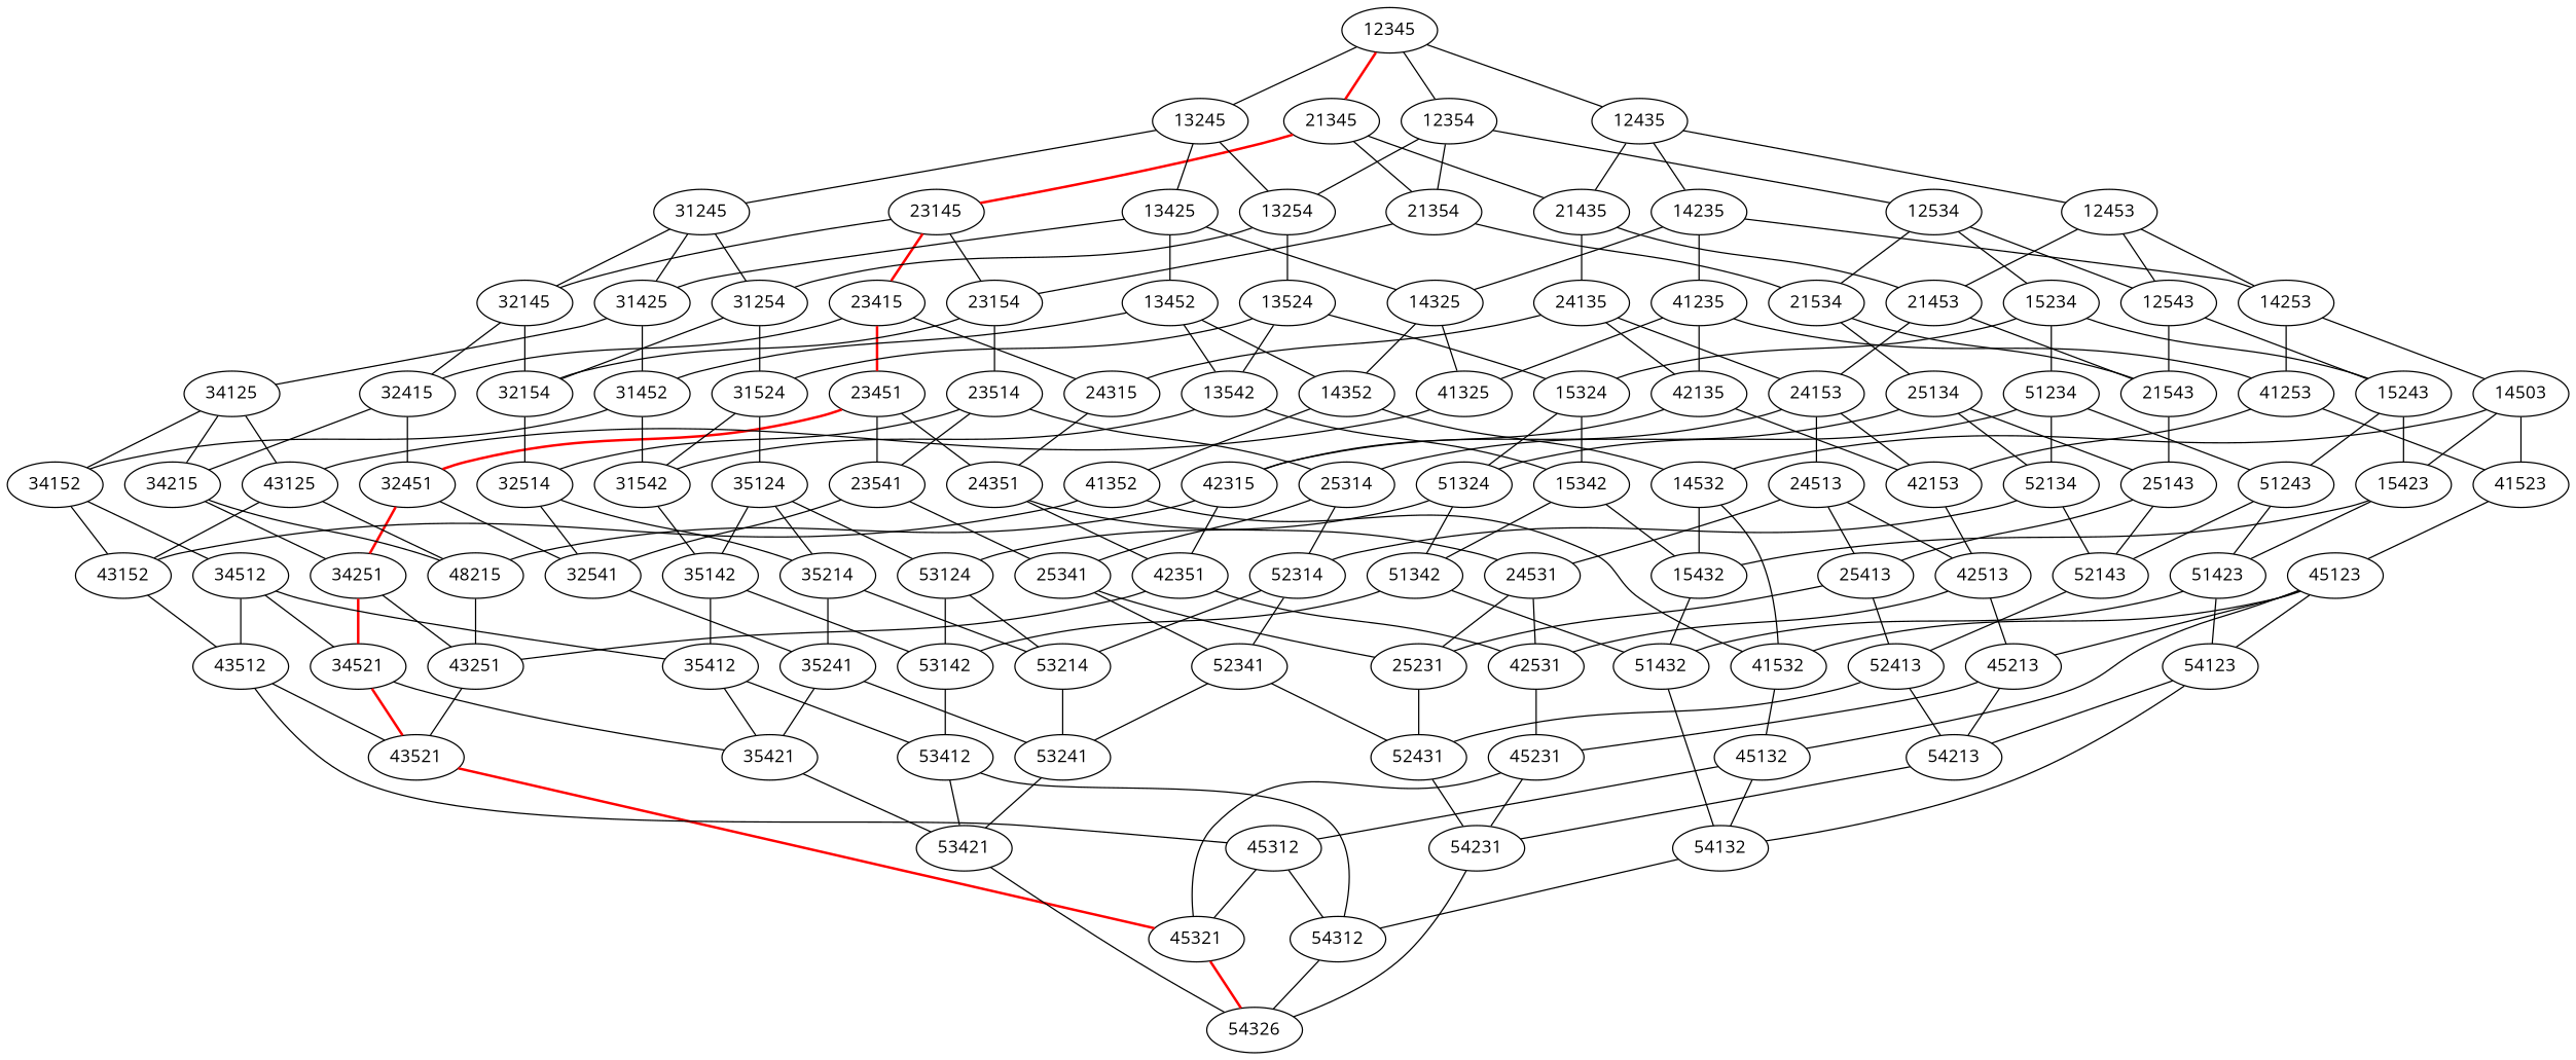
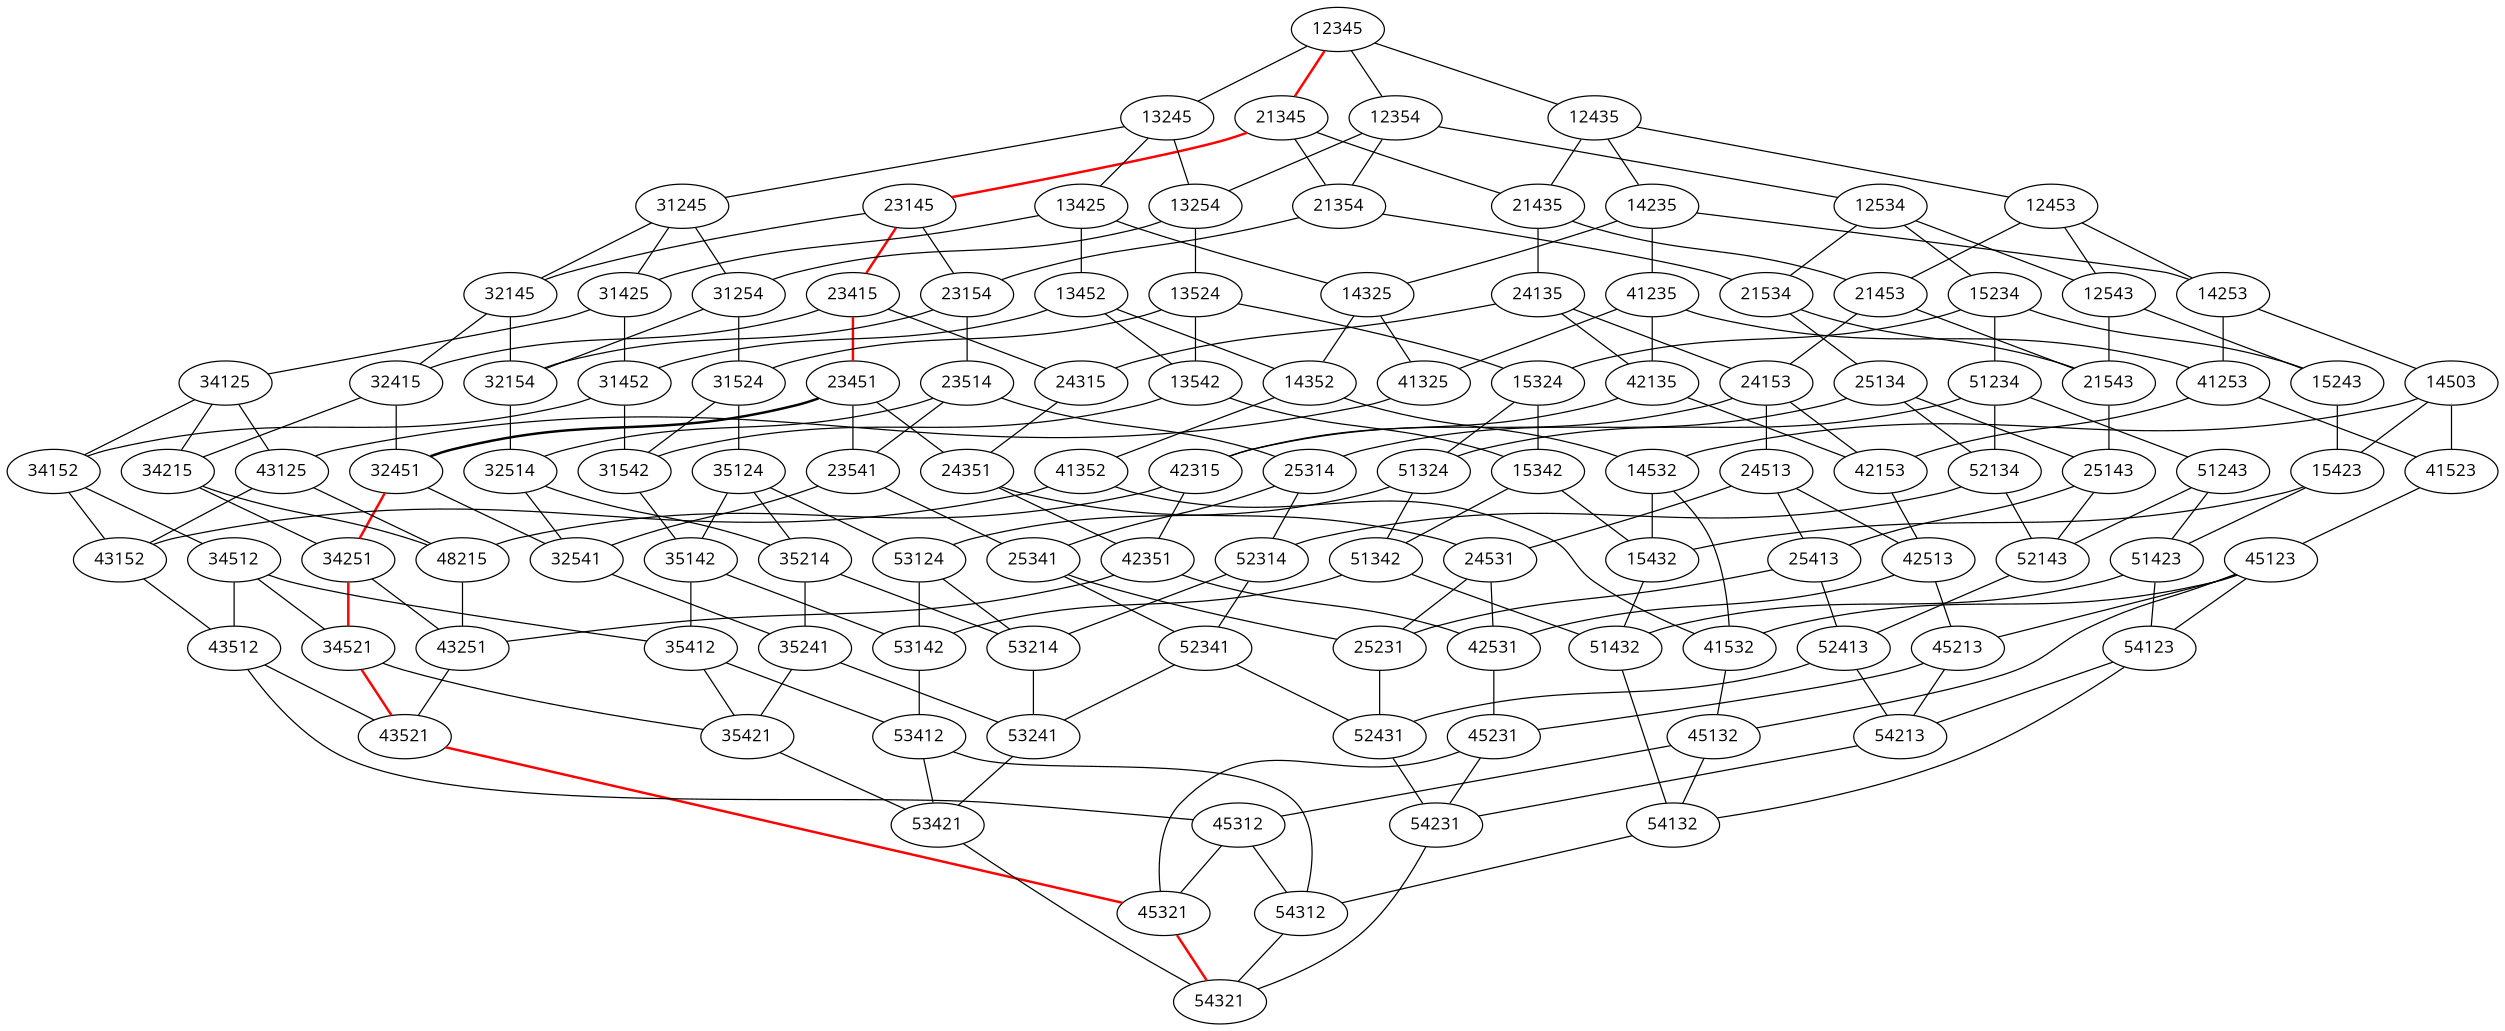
  strict graph {
    fontname="Open Sans"
    node [fontname="Open Sans"]
    edge [fontname="Open Sans"]
    12345
    21345
    13245
    12435
    12354
    23145
    21354
    21435
    13254
    31245
    13425
    14235
    12453
    12534
    23415
    23154
    32145
    21534
    21453
    24135
    23451
    32415
    24315
    32154
    23514
    32451
    24351
    23541
    34215
    34251
    32541
    42351
    24531
    25341
    34521
    43251
    35241
    43521
    35421
    45321
    53421
-   54321 [label=54326]
+   54321
    31254
    13524
    31425
    14325
    13452
    14253
    41235
    12543
    15234
    21543
    25134
    31524
    15324
    13542
    15243
    51234
    24153
    42135
    41253
    n62 [label=14503]
    14352
    41325
    25143
    42153
    24513
    42315
    41523
    15423
    14532
    51243
    52134
    25314
    15342
    51324
    52143
    25413
    15432
    51423
    31452
    34125
    31542
    35124
    32514
    34152
    43125
    41352
    35142
    43152
    34512
    41532
    51342
    53124
    35214
    53142
    35412
    51432
    45123
    42513
    n101 [label=48215]
    45132
    43512
    54123
    45213
    54132
    45312
    52314
    52413
    53214
    53412
    54213
    54312
    n114 [label=25231]
    42531
    52341
    53241
    52431
    45231
    54231
    12345 -- 21345 [color=red style=bold]
    12345 -- 13245
    12345 -- 12435
    12345 -- 12354
    21345 -- 23145 [color=red style=bold]
    21345 -- 21354
    21345 -- 21435
    13245 -- 13254
    13245 -- 31245
    13245 -- 13425
    12435 -- 21435
    12435 -- 14235
    12435 -- 12453
    12354 -- 21354
    12354 -- 13254
    12354 -- 12534
    23145 -- 23415 [color=red style=bold]
    23145 -- 23154
    23145 -- 32145
    21354 -- 23154
    21354 -- 21534
    21435 -- 21453
    21435 -- 24135
    13254 -- 31254
    13254 -- 13524
    31245 -- 32145
    31245 -- 31254
    31245 -- 31425
    13425 -- 31425
    13425 -- 14325
    13425 -- 13452
    14235 -- 14325
    14235 -- 14253
    14235 -- 41235
    12453 -- 21453
    12453 -- 14253
    12453 -- 12543
    12534 -- 21534
    12534 -- 12543
    12534 -- 15234
    23415 -- 23451 [color=red style=bold]
    23415 -- 32415
    23415 -- 24315
    23154 -- 32154
    23154 -- 23514
    32145 -- 32415
    32145 -- 32154
    21534 -- 21543
    21534 -- 25134
    21453 -- 21543
    21453 -- 24153
    24135 -- 24315
    24135 -- 24153
    24135 -- 42135
-   23451 -- 32451 [color=red style=bold]
+   23451 -- 32451 [color=black style=bold]
    23451 -- 24351
    23451 -- 23541
    32415 -- 32451
    32415 -- 34215
    24315 -- 24351
    32154 -- 32514
    23514 -- 23541
    23514 -- 25314
    23514 -- 32514
    32451 -- 34251 [color=red style=bold]
    32451 -- 32541
    24351 -- 42351
    24351 -- 24531
    23541 -- 32541
    23541 -- 25341
    34215 -- 34251
    34215 -- n101
    34251 -- 34521 [color=red style=bold]
    34251 -- 43251
    32541 -- 35241
    42351 -- 43251
    42351 -- 42531
    24531 -- n114
    24531 -- 42531
    25341 -- n114
    25341 -- 52341
    34521 -- 43521 [color=red style=bold]
    34521 -- 35421
    43251 -- 43521
    35241 -- 35421
    35241 -- 53241
    43521 -- 45321 [color=red style=bold]
    35421 -- 53421
    45321 -- 54321 [color=red style=bold]
    53421 -- 54321
    31254 -- 32154
    31254 -- 31524
    13524 -- 31524
    13524 -- 15324
    13524 -- 13542
    31425 -- 31452
    31425 -- 34125
    14325 -- 14352
    14325 -- 41325
    13452 -- 13542
    13452 -- 14352
    13452 -- 31452
    14253 -- 41253
    14253 -- n62
    41235 -- 42135
    41235 -- 41253
    41235 -- 41325
    12543 -- 21543
    12543 -- 15243
    15234 -- 15324
    15234 -- 15243
    15234 -- 51234
    21543 -- 25143
    25134 -- 25143
    25134 -- 52134
    25134 -- 25314
    31524 -- 31542
    31524 -- 35124
    15324 -- 15342
    15324 -- 51324
    13542 -- 15342
    13542 -- 31542
    15243 -- 15423
-   15243 -- 51243
    51234 -- 51243
    51234 -- 52134
    51234 -- 51324
    24153 -- 42153
    24153 -- 24513
    24153 -- 42315
    42135 -- 42153
    42135 -- 42315
    41253 -- 42153
    41253 -- 41523
    n62 -- 41523
    n62 -- 15423
    n62 -- 14532
    14352 -- 14532
    14352 -- 41352
    41325 -- 43125
    25143 -- 52143
    25143 -- 25413
    42153 -- 42513
    24513 -- 24531
    24513 -- 25413
    24513 -- 42513
    42315 -- 42351
    42315 -- n101
    41523 -- 45123
    15423 -- 15432
    15423 -- 51423
    14532 -- 15432
    14532 -- 41532
    51243 -- 52143
    51243 -- 51423
    52134 -- 52143
    52134 -- 52314
    25314 -- 25341
    25314 -- 52314
    15342 -- 15432
    15342 -- 51342
    51324 -- 51342
    51324 -- 53124
    52143 -- 52413
    25413 -- 52413
    25413 -- n114
    15432 -- 51432
    51423 -- 51432
    51423 -- 54123
    31452 -- 31542
    31452 -- 34152
    34125 -- 34215
    34125 -- 34152
    34125 -- 43125
    31542 -- 35142
    35124 -- 35142
    35124 -- 53124
    35124 -- 35214
    32514 -- 32541
    32514 -- 35214
    34152 -- 43152
    34152 -- 34512
    43125 -- 43152
    43125 -- n101
    41352 -- 43152
    41352 -- 41532
    35142 -- 53142
    35142 -- 35412
    43152 -- 43512
    34512 -- 34521
    34512 -- 35412
    34512 -- 43512
    41532 -- 45132
    51342 -- 53142
    51342 -- 51432
    53124 -- 53142
    53124 -- 53214
    35214 -- 35241
    35214 -- 53214
    53142 -- 53412
    35412 -- 35421
    35412 -- 53412
    51432 -- 54132
    45123 -- 41532
    45123 -- 45132
    45123 -- 54123
    45123 -- 45213
    42513 -- 45213
    42513 -- 42531
    n101 -- 43251
    45132 -- 54132
    45132 -- 45312
    43512 -- 43521
    43512 -- 45312
    54123 -- 54132
    54123 -- 54213
    45213 -- 54213
    45213 -- 45231
    54132 -- 54312
    45312 -- 45321
    45312 -- 54312
    52314 -- 53214
    52314 -- 52341
    52413 -- 54213
    52413 -- 52431
    53214 -- 53241
    53412 -- 53421
    53412 -- 54312
    54213 -- 54231
    54312 -- 54321
    n114 -- 52431
    42531 -- 45231
    52341 -- 53241
    52341 -- 52431
    53241 -- 53421
    52431 -- 54231
    45231 -- 45321
    45231 -- 54231
    54231 -- 54321
  }
